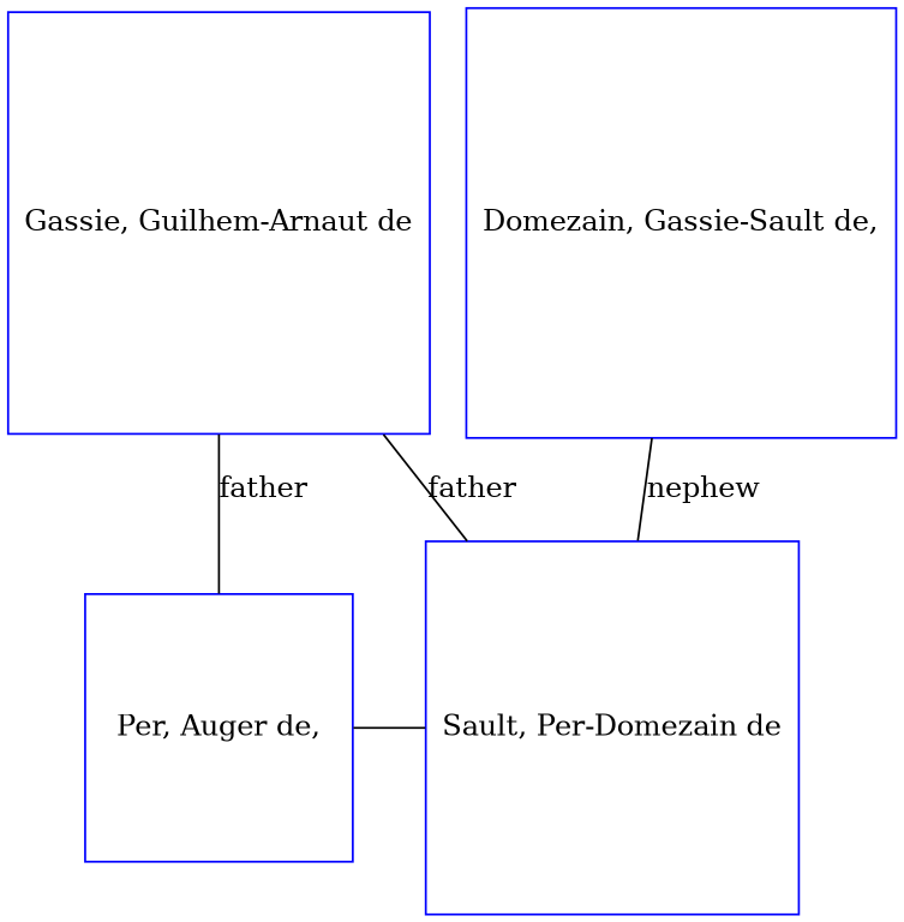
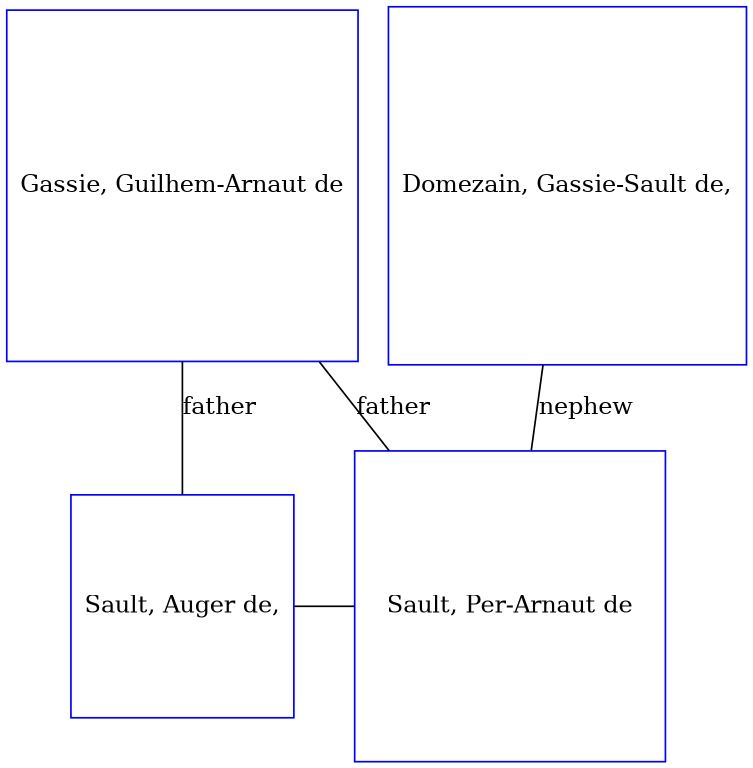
  digraph {
    node [color=blue regular=1 shape=box]
    edge [dir=none arrowsize=0.0]
-   n1 [label="Per, Auger de,"]
-   n2 [label="Sault, Per-Domezain de"]
+   n1 [label="Sault, Auger de,"]
+   n2 [label="Sault, Per-Arnaut de"]
    n3 [label="Domezain, Gassie-Sault de,"]
    n4 [label="Gassie, Guilhem-Arnaut de"]
    subgraph sub_1 {
      rank=same
      n1
      n2
    }
    n1 -> n2 [arrowsize=""]
    n3 -> n2 [label=nephew]
    n4 -> n1 [label=father]
    n4 -> n2 [label=father]
  }
